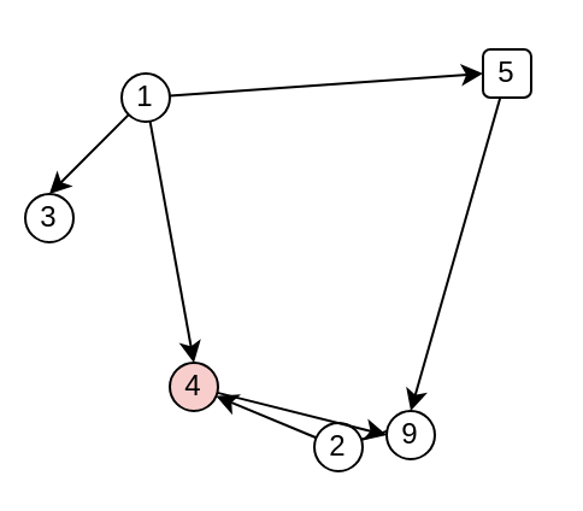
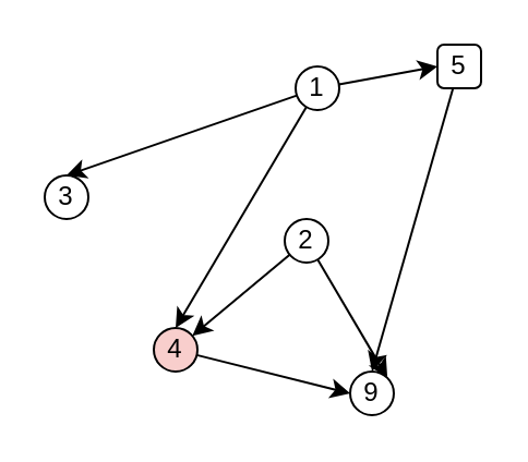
  <mxCell id="0" />
  <mxCell id="1" parent="0" />
  <mxCell id="2" style="edgeStyle=none;html=1;entryX=0.5;entryY=0;entryDx=0;entryDy=0;" edge="1" parent="1" source="5" target="9"><mxGeometry relative="1" as="geometry" /></mxCell>
  <mxCell id="3" style="edgeStyle=none;html=1;entryX=0.5;entryY=0;entryDx=0;entryDy=0;" edge="1" parent="1" source="5" target="11"><mxGeometry relative="1" as="geometry" /></mxCell>
  <mxCell id="4" style="edgeStyle=none;html=1;entryX=0;entryY=0.5;entryDx=0;entryDy=0;" edge="1" parent="1" source="5" target="13"><mxGeometry relative="1" as="geometry" /></mxCell>
- <mxCell id="5" value="1" style="ellipse;whiteSpace=wrap;html=1;aspect=fixed;" vertex="1" parent="1"><mxGeometry x="50" y="30" width="20" height="20" as="geometry" /></mxCell>
+ <mxCell id="5" value="1" style="ellipse;whiteSpace=wrap;html=1;aspect=fixed;" vertex="1" parent="1"><mxGeometry x="135" y="30" width="20" height="20" as="geometry" /></mxCell>
  <mxCell id="6" style="edgeStyle=none;html=1;" edge="1" parent="1" source="8" target="11"><mxGeometry relative="1" as="geometry" /></mxCell>
  <mxCell id="7" style="edgeStyle=none;html=1;entryX=1;entryY=0;entryDx=0;entryDy=0;" edge="1" parent="1" source="8" target="14"><mxGeometry relative="1" as="geometry" /></mxCell>
- <mxCell id="8" value="2" style="ellipse;whiteSpace=wrap;html=1;aspect=fixed;" vertex="1" parent="1"><mxGeometry x="130" y="175" width="20" height="20" as="geometry" /></mxCell>
- <mxCell id="9" value="3" style="ellipse;whiteSpace=wrap;html=1;aspect=fixed;" vertex="1" parent="1"><mxGeometry x="10" y="80" width="20" height="20" as="geometry" /></mxCell>
+ <mxCell id="8" value="2" style="ellipse;whiteSpace=wrap;html=1;aspect=fixed;" vertex="1" parent="1"><mxGeometry x="130" y="100" width="20" height="20" as="geometry" /></mxCell>
+ <mxCell id="9" value="3" style="ellipse;whiteSpace=wrap;html=1;aspect=fixed;" vertex="1" parent="1"><mxGeometry x="20" y="80" width="20" height="20" as="geometry" /></mxCell>
  <mxCell id="10" style="edgeStyle=none;html=1;entryX=0;entryY=0.5;entryDx=0;entryDy=0;" edge="1" parent="1" source="11" target="14"><mxGeometry relative="1" as="geometry" /></mxCell>
  <mxCell id="11" value="4" style="ellipse;whiteSpace=wrap;html=1;aspect=fixed;fillColor=#f8cecc;" vertex="1" parent="1"><mxGeometry x="70" y="150" width="20" height="20" as="geometry" /></mxCell>
  <mxCell id="12" style="edgeStyle=none;html=1;entryX=0.5;entryY=0;entryDx=0;entryDy=0;" edge="1" parent="1" source="13" target="14"><mxGeometry relative="1" as="geometry" /></mxCell>
  <mxCell id="13" value="5" style="whiteSpace=wrap;html=1;aspect=fixed;rounded=1;" vertex="1" parent="1"><mxGeometry x="200" y="20" width="20" height="20" as="geometry" /></mxCell>
  <mxCell id="14" value="9" style="ellipse;whiteSpace=wrap;html=1;aspect=fixed;" vertex="1" parent="1"><mxGeometry x="160" y="170" width="20" height="20" as="geometry" /></mxCell>
